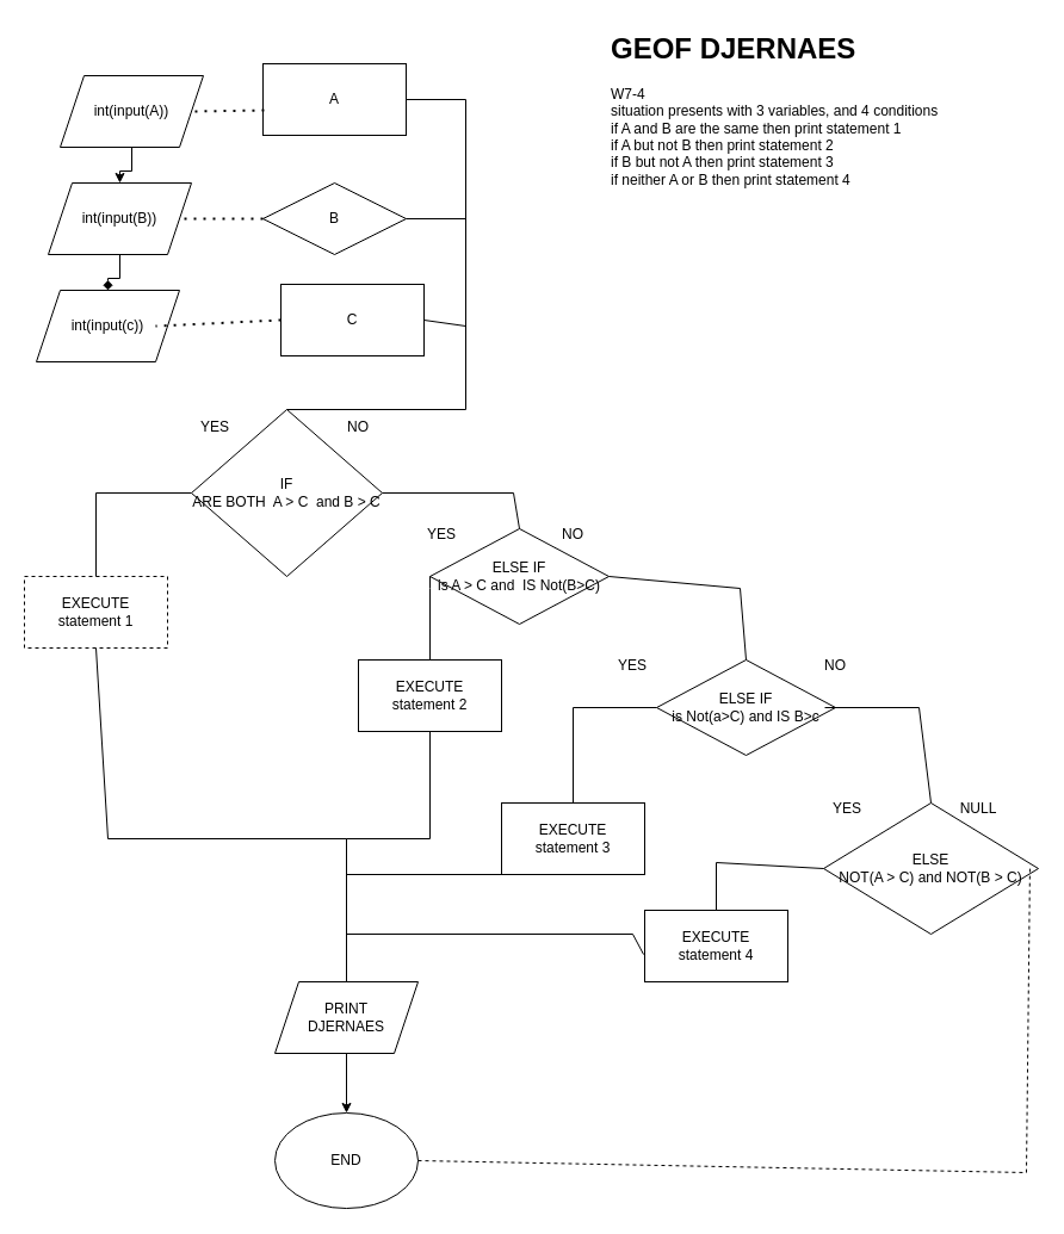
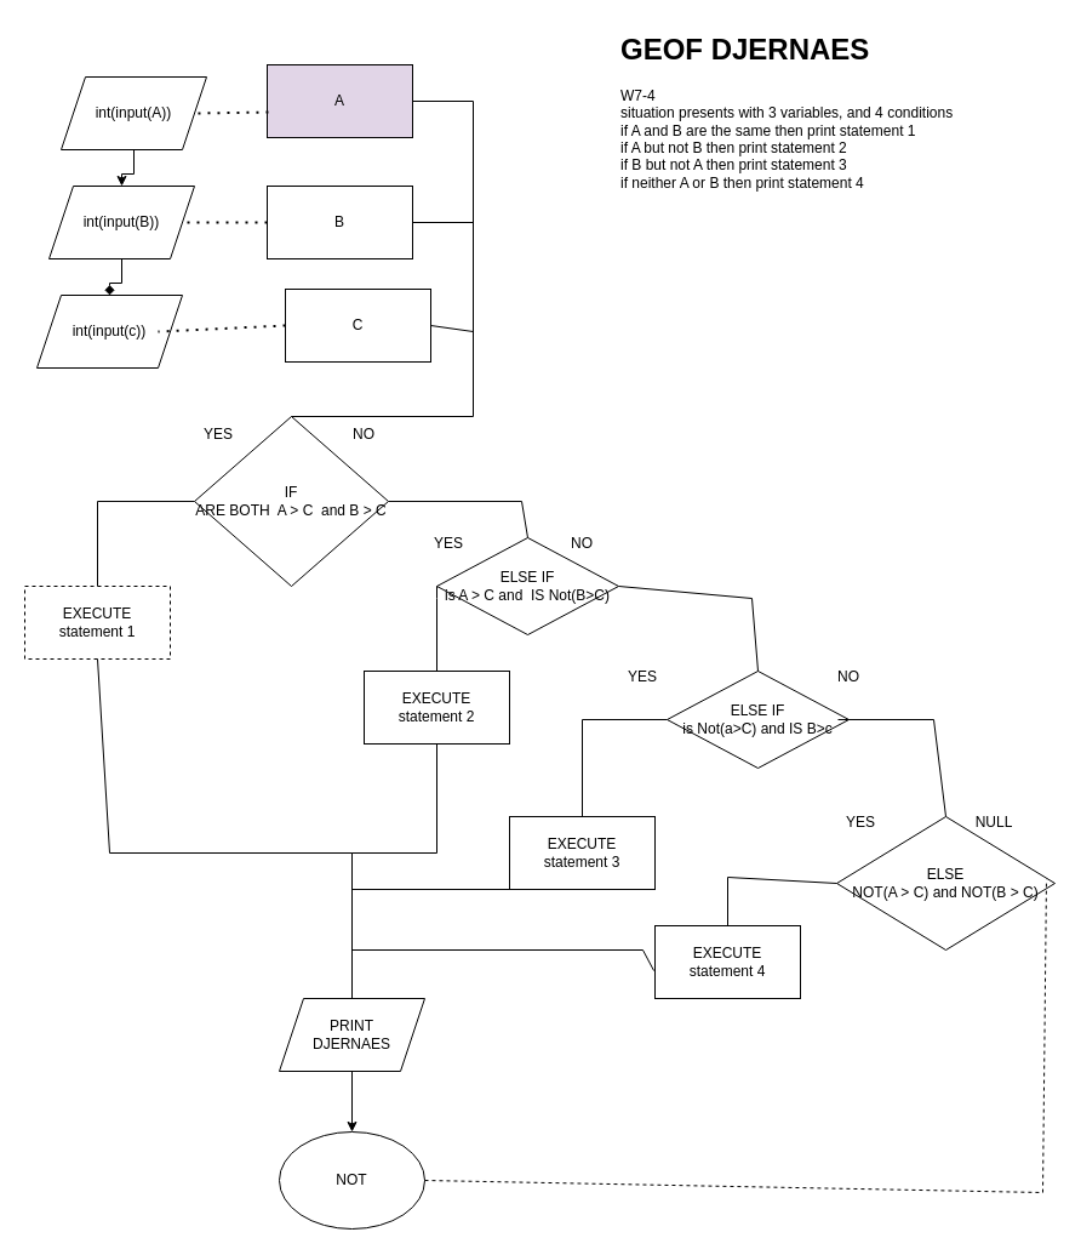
  <mxCell id="0" />
  <mxCell id="1" parent="0" />
- <mxCell id="2" value="END" style="ellipse;whiteSpace=wrap;html=1;" vertex="1" parent="1"><mxGeometry x="230" y="933" width="120" height="80" as="geometry" /></mxCell>
+ <mxCell id="2" value="NOT" style="ellipse;whiteSpace=wrap;html=1;" vertex="1" parent="1"><mxGeometry x="230" y="933" width="120" height="80" as="geometry" /></mxCell>
  <mxCell id="3" value="&lt;div&gt;&lt;span style=&quot;background-color: transparent; color: light-dark(rgb(0, 0, 0), rgb(255, 255, 255));&quot;&gt;IF&lt;/span&gt;&lt;/div&gt;&lt;div&gt;&lt;span style=&quot;background-color: transparent; color: light-dark(rgb(0, 0, 0), rgb(255, 255, 255));&quot;&gt;ARE BOTH&amp;nbsp; A &amp;gt; C&amp;nbsp; and B &amp;gt; C&lt;/span&gt;&lt;/div&gt;" style="rhombus;whiteSpace=wrap;html=1;" vertex="1" parent="1"><mxGeometry x="160" y="343" width="160" height="140" as="geometry" /></mxCell>
  <mxCell id="4" value="&lt;div&gt;EXECUTE&lt;/div&gt;statement 3" style="rounded=0;whiteSpace=wrap;html=1;" vertex="1" parent="1"><mxGeometry x="420" y="673" width="120" height="60" as="geometry" /></mxCell>
  <mxCell id="5" value="&lt;div&gt;EXECUTE&lt;/div&gt;statement 2" style="rounded=0;whiteSpace=wrap;html=1;" vertex="1" parent="1"><mxGeometry x="300" y="553" width="120" height="60" as="geometry" /></mxCell>
  <mxCell id="6" value="&lt;div&gt;EXECUTE&lt;/div&gt;statement 1" style="rounded=0;whiteSpace=wrap;html=1;dashed=1;" vertex="1" parent="1"><mxGeometry y="483" width="120" height="60" as="geometry" x="20" /></mxCell>
  <mxCell id="7" value="&lt;div&gt;EXECUTE&lt;/div&gt;statement 4" style="rounded=0;whiteSpace=wrap;html=1;" vertex="1" parent="1"><mxGeometry x="540" y="763" width="120" height="60" as="geometry" /></mxCell>
  <mxCell id="8" value="&lt;div&gt;ELSE IF&lt;/div&gt;is A &amp;gt; C and&amp;nbsp; IS Not(B&amp;gt;C)" style="rhombus;whiteSpace=wrap;html=1;" vertex="1" parent="1"><mxGeometry x="360" y="443" width="150" height="80" as="geometry" /></mxCell>
  <mxCell id="9" value="&lt;div&gt;ELSE IF&lt;/div&gt;is Not(a&amp;gt;C) and IS B&amp;gt;c" style="rhombus;whiteSpace=wrap;html=1;" vertex="1" parent="1"><mxGeometry x="550" y="553" width="150" height="80" as="geometry" /></mxCell>
  <mxCell id="10" value="&lt;div&gt;ELSE&lt;/div&gt;NOT(A &amp;gt; C) and NOT(B &amp;gt; C)" style="rhombus;whiteSpace=wrap;html=1;" vertex="1" parent="1"><mxGeometry x="690" y="673" width="180" height="110" as="geometry" /></mxCell>
- <mxCell id="11" value="B" style="rhombus;whiteSpace=wrap;html=1;" vertex="1" parent="1"><mxGeometry x="220" y="153" width="120" height="60" as="geometry" /></mxCell>
- <mxCell id="12" value="A" style="rounded=0;whiteSpace=wrap;html=1;" vertex="1" parent="1"><mxGeometry x="220" y="53" width="120" height="60" as="geometry" /></mxCell>
+ <mxCell id="11" value="B" style="rounded=0;whiteSpace=wrap;html=1;" vertex="1" parent="1"><mxGeometry x="220" y="153" width="120" height="60" as="geometry" /></mxCell>
+ <mxCell id="12" value="A" style="rounded=0;whiteSpace=wrap;html=1;fillColor=#e1d5e7;" vertex="1" parent="1"><mxGeometry x="220" y="53" width="120" height="60" as="geometry" /></mxCell>
  <mxCell id="13" value="" style="edgeStyle=orthogonalEdgeStyle;rounded=0;orthogonalLoop=1;jettySize=auto;html=1;endArrow=diamond;" edge="1" parent="1" source="14" target="33"><mxGeometry relative="1" as="geometry" /></mxCell>
  <mxCell id="14" value="int(input(B))" style="shape=parallelogram;perimeter=parallelogramPerimeter;whiteSpace=wrap;html=1;fixedSize=1;" vertex="1" parent="1"><mxGeometry x="40" y="153" width="120" height="60" as="geometry" /></mxCell>
  <mxCell id="15" value="" style="edgeStyle=orthogonalEdgeStyle;rounded=0;orthogonalLoop=1;jettySize=auto;html=1;" edge="1" parent="1" source="16" target="14"><mxGeometry relative="1" as="geometry" /></mxCell>
  <mxCell id="16" value="int(input(A))" style="shape=parallelogram;perimeter=parallelogramPerimeter;whiteSpace=wrap;html=1;fixedSize=1;" vertex="1" parent="1"><mxGeometry x="50" y="63" width="120" height="60" as="geometry" /></mxCell>
  <mxCell id="17" value="YES" style="text;html=1;align=center;verticalAlign=middle;whiteSpace=wrap;rounded=0;" vertex="1" parent="1"><mxGeometry x="150" y="343" width="60" height="30" as="geometry" /></mxCell>
  <mxCell id="18" value="NO" style="text;html=1;align=center;verticalAlign=middle;whiteSpace=wrap;rounded=0;" vertex="1" parent="1"><mxGeometry x="270" y="343" width="60" height="30" as="geometry" /></mxCell>
  <mxCell id="19" value="YES" style="text;html=1;align=center;verticalAlign=middle;whiteSpace=wrap;rounded=0;" vertex="1" parent="1"><mxGeometry x="340" y="433" width="60" height="30" as="geometry" /></mxCell>
  <mxCell id="20" value="NO" style="text;html=1;align=center;verticalAlign=middle;whiteSpace=wrap;rounded=0;" vertex="1" parent="1"><mxGeometry x="450" y="433" width="60" height="30" as="geometry" /></mxCell>
  <mxCell id="21" value="YES" style="text;html=1;align=center;verticalAlign=middle;whiteSpace=wrap;rounded=0;" vertex="1" parent="1"><mxGeometry x="500" y="543" width="60" height="30" as="geometry" /></mxCell>
  <mxCell id="22" value="NO" style="text;html=1;align=center;verticalAlign=middle;whiteSpace=wrap;rounded=0;" vertex="1" parent="1"><mxGeometry x="670" y="543" width="60" height="30" as="geometry" /></mxCell>
  <mxCell id="23" value="YES" style="text;html=1;align=center;verticalAlign=middle;whiteSpace=wrap;rounded=0;" vertex="1" parent="1"><mxGeometry x="680" y="663" width="60" height="30" as="geometry" /></mxCell>
  <mxCell id="24" value="NULL" style="text;html=1;align=center;verticalAlign=middle;whiteSpace=wrap;rounded=0;" vertex="1" parent="1"><mxGeometry x="790" y="663" width="60" height="30" as="geometry" /></mxCell>
  <mxCell id="25" value="" style="endArrow=none;html=1;rounded=0;entryX=0;entryY=0.5;entryDx=0;entryDy=0;exitX=0.5;exitY=0;exitDx=0;exitDy=0;" edge="1" parent="1" source="6" target="3"><mxGeometry width="50" height="50" relative="1" as="geometry"><mxPoint x="370" y="583" as="sourcePoint" /><mxPoint x="420" y="533" as="targetPoint" /><Array as="points"><mxPoint x="80" y="413" /></Array></mxGeometry></mxCell>
  <mxCell id="26" value="" style="endArrow=none;html=1;rounded=0;exitX=0.5;exitY=0;exitDx=0;exitDy=0;entryX=0;entryY=0.5;entryDx=0;entryDy=0;" edge="1" parent="1" source="5" target="8"><mxGeometry width="50" height="50" relative="1" as="geometry"><mxPoint x="370" y="583" as="sourcePoint" /><mxPoint x="420" y="533" as="targetPoint" /><Array as="points"><mxPoint x="360" y="493" /></Array></mxGeometry></mxCell>
  <mxCell id="27" value="" style="endArrow=none;html=1;rounded=0;entryX=0;entryY=0.5;entryDx=0;entryDy=0;exitX=0.5;exitY=0;exitDx=0;exitDy=0;" edge="1" parent="1" source="4" target="9"><mxGeometry width="50" height="50" relative="1" as="geometry"><mxPoint x="310" y="583" as="sourcePoint" /><mxPoint x="360" y="533" as="targetPoint" /><Array as="points"><mxPoint x="480" y="593" /></Array></mxGeometry></mxCell>
  <mxCell id="28" value="" style="endArrow=none;html=1;rounded=0;entryX=0;entryY=0.5;entryDx=0;entryDy=0;exitX=0.5;exitY=0;exitDx=0;exitDy=0;" edge="1" parent="1" source="7" target="10"><mxGeometry width="50" height="50" relative="1" as="geometry"><mxPoint x="620" y="803" as="sourcePoint" /><mxPoint x="690" y="723" as="targetPoint" /><Array as="points"><mxPoint x="600" y="723" /></Array></mxGeometry></mxCell>
  <mxCell id="29" value="" style="endArrow=none;html=1;rounded=0;exitX=0.5;exitY=0;exitDx=0;exitDy=0;entryX=0.5;entryY=0;entryDx=0;entryDy=0;" edge="1" parent="1" target="8"><mxGeometry width="50" height="50" relative="1" as="geometry"><mxPoint x="320" y="413" as="sourcePoint" /><mxPoint x="540" y="363" as="targetPoint" /><Array as="points"><mxPoint x="430" y="413" /></Array></mxGeometry></mxCell>
  <mxCell id="30" value="" style="endArrow=none;html=1;rounded=0;entryX=0.5;entryY=0;entryDx=0;entryDy=0;exitX=1;exitY=0.5;exitDx=0;exitDy=0;" edge="1" parent="1" source="8" target="9"><mxGeometry width="50" height="50" relative="1" as="geometry"><mxPoint x="560" y="493" as="sourcePoint" /><mxPoint x="620" y="533" as="targetPoint" /><Array as="points"><mxPoint x="620" y="493" /></Array></mxGeometry></mxCell>
  <mxCell id="31" value="" style="endArrow=none;html=1;rounded=0;entryX=0.5;entryY=0;entryDx=0;entryDy=0;exitX=0.94;exitY=0.5;exitDx=0;exitDy=0;exitPerimeter=0;" edge="1" parent="1" source="9" target="10"><mxGeometry width="50" height="50" relative="1" as="geometry"><mxPoint x="700" y="593" as="sourcePoint" /><mxPoint x="790" y="653" as="targetPoint" /><Array as="points"><mxPoint x="770" y="593" /></Array></mxGeometry></mxCell>
  <mxCell id="32" value="C" style="rounded=0;whiteSpace=wrap;html=1;" vertex="1" parent="1"><mxGeometry x="235" y="238" width="120" height="60" as="geometry" /></mxCell>
  <mxCell id="33" value="int(input(c))" style="shape=parallelogram;perimeter=parallelogramPerimeter;whiteSpace=wrap;html=1;fixedSize=1;" vertex="1" parent="1"><mxGeometry x="30" y="243" width="120" height="60" as="geometry" /></mxCell>
  <mxCell id="34" value="" style="endArrow=none;dashed=1;html=1;rounded=0;exitX=1;exitY=0.5;exitDx=0;exitDy=0;entryX=0.961;entryY=0.473;entryDx=0;entryDy=0;entryPerimeter=0;" edge="1" parent="1" source="2" target="10"><mxGeometry width="50" height="50" relative="1" as="geometry"><mxPoint x="1010" y="943" as="sourcePoint" /><mxPoint x="1000" y="713" as="targetPoint" /><Array as="points"><mxPoint x="860" y="983" /></Array></mxGeometry></mxCell>
  <mxCell id="35" value="" style="edgeStyle=orthogonalEdgeStyle;rounded=0;orthogonalLoop=1;jettySize=auto;html=1;" edge="1" parent="1" source="36" target="2"><mxGeometry relative="1" as="geometry" /></mxCell>
  <mxCell id="36" value="PRINT&lt;div&gt;DJERNAES&lt;/div&gt;" style="shape=parallelogram;perimeter=parallelogramPerimeter;whiteSpace=wrap;html=1;fixedSize=1;" vertex="1" parent="1"><mxGeometry x="230" y="823" width="120" height="60" as="geometry" /></mxCell>
  <mxCell id="37" value="" style="endArrow=none;html=1;rounded=0;entryX=0.5;entryY=1;entryDx=0;entryDy=0;exitX=0.5;exitY=0;exitDx=0;exitDy=0;" edge="1" parent="1" source="36" target="6"><mxGeometry width="50" height="50" relative="1" as="geometry"><mxPoint x="360" y="683" as="sourcePoint" /><mxPoint x="410" y="633" as="targetPoint" /><Array as="points"><mxPoint x="290" y="703" /><mxPoint x="90" y="703" /></Array></mxGeometry></mxCell>
  <mxCell id="38" value="" style="endArrow=none;html=1;rounded=0;entryX=0.5;entryY=1;entryDx=0;entryDy=0;exitX=0.5;exitY=0;exitDx=0;exitDy=0;" edge="1" parent="1" source="36" target="5"><mxGeometry width="50" height="50" relative="1" as="geometry"><mxPoint x="360" y="683" as="sourcePoint" /><mxPoint x="410" y="633" as="targetPoint" /><Array as="points"><mxPoint x="290" y="703" /><mxPoint x="360" y="703" /></Array></mxGeometry></mxCell>
  <mxCell id="39" value="" style="endArrow=none;html=1;rounded=0;exitX=0.5;exitY=0;exitDx=0;exitDy=0;" edge="1" parent="1" source="36"><mxGeometry width="50" height="50" relative="1" as="geometry"><mxPoint x="490" y="783" as="sourcePoint" /><mxPoint x="540" y="733" as="targetPoint" /><Array as="points"><mxPoint x="290" y="733" /></Array></mxGeometry></mxCell>
  <mxCell id="40" value="" style="endArrow=none;html=1;rounded=0;exitX=0.5;exitY=0;exitDx=0;exitDy=0;entryX=-0.008;entryY=0.617;entryDx=0;entryDy=0;entryPerimeter=0;" edge="1" parent="1" source="36" target="7"><mxGeometry width="50" height="50" relative="1" as="geometry"><mxPoint x="740" y="903" as="sourcePoint" /><mxPoint x="790" y="853" as="targetPoint" /><Array as="points"><mxPoint x="290" y="783" /><mxPoint x="530" y="783" /></Array></mxGeometry></mxCell>
  <mxCell id="41" value="" style="endArrow=none;dashed=1;html=1;dashPattern=1 3;strokeWidth=2;rounded=0;entryX=1;entryY=0.5;entryDx=0;entryDy=0;exitX=0.008;exitY=0.65;exitDx=0;exitDy=0;exitPerimeter=0;" edge="1" parent="1" source="12" target="16"><mxGeometry width="50" height="50" relative="1" as="geometry"><mxPoint x="510" y="403" as="sourcePoint" /><mxPoint x="560" y="353" as="targetPoint" /></mxGeometry></mxCell>
  <mxCell id="42" value="" style="endArrow=none;dashed=1;html=1;dashPattern=1 3;strokeWidth=2;rounded=0;entryX=1;entryY=0.5;entryDx=0;entryDy=0;exitX=0;exitY=0.5;exitDx=0;exitDy=0;" edge="1" parent="1" source="11" target="14"><mxGeometry width="50" height="50" relative="1" as="geometry"><mxPoint x="510" y="403" as="sourcePoint" /><mxPoint x="560" y="353" as="targetPoint" /></mxGeometry></mxCell>
  <mxCell id="43" value="" style="endArrow=none;dashed=1;html=1;dashPattern=1 3;strokeWidth=2;rounded=0;entryX=0.833;entryY=0.5;entryDx=0;entryDy=0;entryPerimeter=0;exitX=0;exitY=0.5;exitDx=0;exitDy=0;" edge="1" parent="1" source="32" target="33"><mxGeometry width="50" height="50" relative="1" as="geometry"><mxPoint x="510" y="403" as="sourcePoint" /><mxPoint x="560" y="353" as="targetPoint" /></mxGeometry></mxCell>
  <mxCell id="44" value="" style="endArrow=none;html=1;rounded=0;entryX=1;entryY=0.5;entryDx=0;entryDy=0;exitX=0.5;exitY=0;exitDx=0;exitDy=0;" edge="1" parent="1" source="3" target="12"><mxGeometry width="50" height="50" relative="1" as="geometry"><mxPoint x="420" y="333" as="sourcePoint" /><mxPoint x="560" y="353" as="targetPoint" /><Array as="points"><mxPoint x="390" y="343" /><mxPoint x="390" y="83" /></Array></mxGeometry></mxCell>
  <mxCell id="45" value="" style="endArrow=none;html=1;rounded=0;exitX=1;exitY=0.5;exitDx=0;exitDy=0;" edge="1" parent="1" source="11"><mxGeometry width="50" height="50" relative="1" as="geometry"><mxPoint x="510" y="403" as="sourcePoint" /><mxPoint x="390" y="183" as="targetPoint" /></mxGeometry></mxCell>
  <mxCell id="46" value="" style="endArrow=none;html=1;rounded=0;exitX=1;exitY=0.5;exitDx=0;exitDy=0;" edge="1" parent="1" source="32"><mxGeometry width="50" height="50" relative="1" as="geometry"><mxPoint x="510" y="403" as="sourcePoint" /><mxPoint x="390" y="273" as="targetPoint" /></mxGeometry></mxCell>
  <mxCell id="47" value="&lt;h1 style=&quot;margin-top: 0px;&quot;&gt;GEOF DJERNAES&lt;/h1&gt;&lt;div&gt;W7-4&lt;/div&gt;&lt;div&gt;situation presents with 3 variables, and 4 conditions&lt;/div&gt;&lt;div&gt;if A and B are the same then print statement 1&lt;/div&gt;&lt;div&gt;if A but not B then print statement 2&lt;/div&gt;&lt;div&gt;if B but not A then print statement 3&lt;/div&gt;&lt;div&gt;&lt;span style=&quot;background-color: transparent; color: light-dark(rgb(0, 0, 0), rgb(255, 255, 255));&quot;&gt;if neither A or B then print statement 4&lt;/span&gt;&lt;/div&gt;&lt;div&gt;&lt;br&gt;&lt;/div&gt;&lt;div&gt;&lt;div&gt;&lt;div&gt;&lt;div&gt;&lt;br&gt;&lt;/div&gt;&lt;/div&gt;&lt;/div&gt;&lt;/div&gt;" style="text;html=1;whiteSpace=wrap;overflow=hidden;rounded=0;" vertex="1" parent="1"><mxGeometry x="510" y="20" width="290" height="163" as="geometry" /></mxCell>
